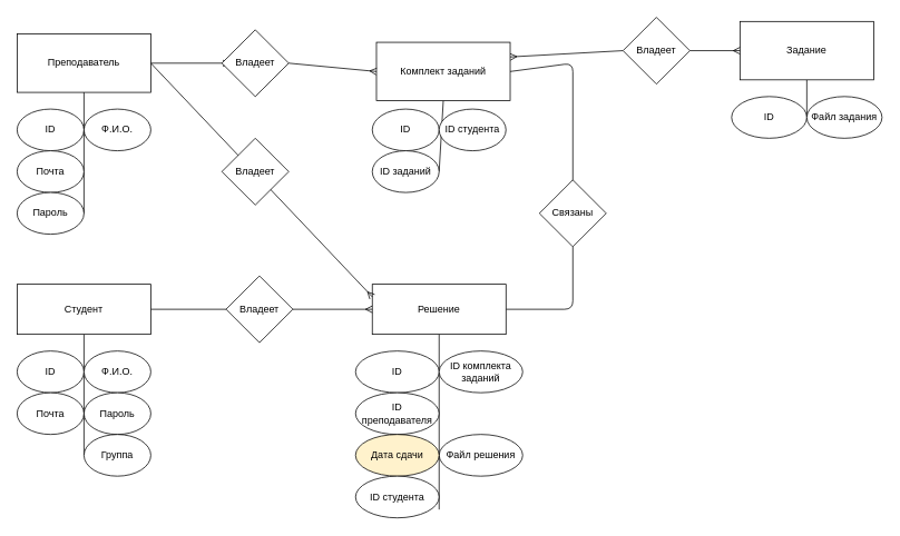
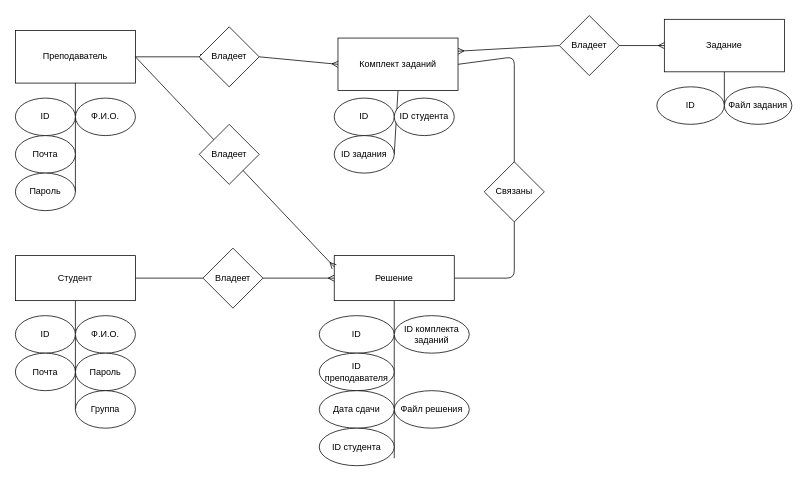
  <mxCell id="0" />
  <mxCell id="1" parent="0" />
  <mxCell id="2" style="edgeStyle=none;html=1;exitX=0.5;exitY=1;exitDx=0;exitDy=0;entryX=1;entryY=0.5;entryDx=0;entryDy=0;endArrow=none;endFill=0;" parent="1" source="4" target="8" edge="1"><mxGeometry relative="1" as="geometry"><mxPoint x="100" y="310" as="targetPoint" /></mxGeometry></mxCell>
  <mxCell id="3" style="edgeStyle=none;html=1;exitX=1;exitY=0.5;exitDx=0;exitDy=0;" parent="1" source="4" edge="1"><mxGeometry relative="1" as="geometry"><mxPoint x="275" y="75" as="targetPoint" /></mxGeometry></mxCell>
  <mxCell id="4" value="Преподаватель" style="rounded=0;whiteSpace=wrap;html=1;" parent="1" vertex="1"><mxGeometry x="20" y="40" width="160" height="70" as="geometry" /></mxCell>
  <mxCell id="5" value="Ф.И.О." style="ellipse;whiteSpace=wrap;html=1;" parent="1" vertex="1"><mxGeometry x="100" y="130" width="80" height="50" as="geometry" /></mxCell>
  <mxCell id="6" value="ID" style="ellipse;whiteSpace=wrap;html=1;" parent="1" vertex="1"><mxGeometry x="20" y="130" width="80" height="50" as="geometry" /></mxCell>
  <mxCell id="7" value="Почта" style="ellipse;whiteSpace=wrap;html=1;" parent="1" vertex="1"><mxGeometry x="20" y="180" width="80" height="50" as="geometry" /></mxCell>
  <mxCell id="8" value="Пароль" style="ellipse;whiteSpace=wrap;html=1;" parent="1" vertex="1"><mxGeometry x="20" y="230" width="80" height="50" as="geometry" /></mxCell>
  <mxCell id="9" style="edgeStyle=none;html=1;exitX=0.5;exitY=1;exitDx=0;exitDy=0;endArrow=none;endFill=0;entryX=0;entryY=0.5;entryDx=0;entryDy=0;" parent="1" source="10" target="12" edge="1"><mxGeometry relative="1" as="geometry"><mxPoint x="965" y="195" as="targetPoint" /></mxGeometry></mxCell>
  <mxCell id="10" value="Задание" style="rounded=0;whiteSpace=wrap;html=1;" parent="1" vertex="1"><mxGeometry x="885" y="25" width="160" height="70" as="geometry" /></mxCell>
  <mxCell id="11" value="ID" style="ellipse;whiteSpace=wrap;html=1;" parent="1" vertex="1"><mxGeometry x="875" y="115" width="90" height="50" as="geometry" /></mxCell>
  <mxCell id="12" value="Файл задания" style="ellipse;whiteSpace=wrap;html=1;" parent="1" vertex="1"><mxGeometry x="965" y="115" width="90" height="50" as="geometry" /></mxCell>
  <mxCell id="13" style="edgeStyle=none;html=1;exitX=0.5;exitY=1;exitDx=0;exitDy=0;entryX=0;entryY=0.5;entryDx=0;entryDy=0;endArrow=none;endFill=0;" parent="1" source="15" target="20" edge="1"><mxGeometry relative="1" as="geometry"><mxPoint x="100" y="610" as="targetPoint" /></mxGeometry></mxCell>
  <mxCell id="14" style="edgeStyle=none;html=1;exitX=1;exitY=0.5;exitDx=0;exitDy=0;entryX=0;entryY=0.5;entryDx=0;entryDy=0;startArrow=none;startFill=0;endArrow=none;endFill=0;" parent="1" source="15" target="41" edge="1"><mxGeometry relative="1" as="geometry" /></mxCell>
  <mxCell id="15" value="Студент" style="rounded=0;whiteSpace=wrap;html=1;" parent="1" vertex="1"><mxGeometry x="20" y="340" width="160" height="60" as="geometry" /></mxCell>
  <mxCell id="16" value="ID" style="ellipse;whiteSpace=wrap;html=1;" parent="1" vertex="1"><mxGeometry x="20" y="420" width="80" height="50" as="geometry" /></mxCell>
  <mxCell id="17" value="Ф.И.О." style="ellipse;whiteSpace=wrap;html=1;" parent="1" vertex="1"><mxGeometry x="100" y="420" width="80" height="50" as="geometry" /></mxCell>
  <mxCell id="18" value="Пароль" style="ellipse;whiteSpace=wrap;html=1;" parent="1" vertex="1"><mxGeometry x="100" y="470" width="80" height="50" as="geometry" /></mxCell>
  <mxCell id="19" value="Почта" style="ellipse;whiteSpace=wrap;html=1;" parent="1" vertex="1"><mxGeometry x="20" y="470" width="80" height="50" as="geometry" /></mxCell>
  <mxCell id="20" value="Группа" style="ellipse;whiteSpace=wrap;html=1;" parent="1" vertex="1"><mxGeometry x="100" y="520" width="80" height="50" as="geometry" /></mxCell>
  <mxCell id="21" style="edgeStyle=none;html=1;exitX=0.5;exitY=1;exitDx=0;exitDy=0;entryX=1;entryY=0.5;entryDx=0;entryDy=0;endArrow=none;endFill=0;" parent="1" source="24" target="27" edge="1"><mxGeometry relative="1" as="geometry"><mxPoint x="524.714" y="260" as="targetPoint" /></mxGeometry></mxCell>
  <mxCell id="22" style="edgeStyle=none;html=1;exitX=1;exitY=0.25;exitDx=0;exitDy=0;entryX=0;entryY=0.5;entryDx=0;entryDy=0;endArrow=none;endFill=0;startArrow=ERmany;startFill=0;" parent="1" source="24" target="31" edge="1"><mxGeometry relative="1" as="geometry" /></mxCell>
  <mxCell id="23" style="edgeStyle=none;html=1;exitX=1;exitY=0.5;exitDx=0;exitDy=0;endArrow=none;endFill=0;" parent="1" source="24" edge="1"><mxGeometry relative="1" as="geometry"><mxPoint x="685" y="220" as="targetPoint" /><Array as="points"><mxPoint x="685" y="75" /></Array></mxGeometry></mxCell>
  <mxCell id="24" value="Комплект заданий" style="rounded=0;whiteSpace=wrap;html=1;" parent="1" vertex="1"><mxGeometry x="450" y="50" width="160" height="70" as="geometry" /></mxCell>
  <mxCell id="25" value="ID" style="ellipse;whiteSpace=wrap;html=1;" parent="1" vertex="1"><mxGeometry x="445" y="130" width="80" height="50" as="geometry" /></mxCell>
  <mxCell id="26" value="ID студента" style="ellipse;whiteSpace=wrap;html=1;" parent="1" vertex="1"><mxGeometry x="525" y="130" width="80" height="50" as="geometry" /></mxCell>
- <mxCell id="27" value="ID заданий" style="ellipse;whiteSpace=wrap;html=1;" parent="1" vertex="1"><mxGeometry x="445" y="180" width="80" height="50" as="geometry" /></mxCell>
+ <mxCell id="27" value="ID задания" style="ellipse;whiteSpace=wrap;html=1;" parent="1" vertex="1"><mxGeometry x="445" y="180" width="80" height="50" as="geometry" /></mxCell>
  <mxCell id="28" style="edgeStyle=none;html=1;exitX=1;exitY=0.5;exitDx=0;exitDy=0;entryX=0;entryY=0.5;entryDx=0;entryDy=0;endArrow=ERmany;endFill=0;" parent="1" source="29" target="24" edge="1"><mxGeometry relative="1" as="geometry" /></mxCell>
  <mxCell id="29" value="Владеет" style="rhombus;whiteSpace=wrap;html=1;" parent="1" vertex="1"><mxGeometry x="265" y="35" width="80" height="80" as="geometry" /></mxCell>
  <mxCell id="30" style="edgeStyle=none;html=1;exitX=1;exitY=0.5;exitDx=0;exitDy=0;entryX=0;entryY=0.5;entryDx=0;entryDy=0;endArrow=ERmany;endFill=0;startArrow=none;startFill=0;" parent="1" source="31" target="10" edge="1"><mxGeometry relative="1" as="geometry" /></mxCell>
  <mxCell id="31" value="Владеет" style="rhombus;whiteSpace=wrap;html=1;" parent="1" vertex="1"><mxGeometry x="745" y="20" width="80" height="80" as="geometry" /></mxCell>
  <mxCell id="32" style="edgeStyle=none;html=1;exitX=0.5;exitY=1;exitDx=0;exitDy=0;startArrow=none;startFill=0;endArrow=none;endFill=0;" parent="1" source="34" edge="1"><mxGeometry relative="1" as="geometry"><mxPoint x="525" y="610" as="targetPoint" /></mxGeometry></mxCell>
  <mxCell id="33" style="edgeStyle=none;html=1;exitX=1;exitY=0.5;exitDx=0;exitDy=0;entryX=0.5;entryY=1;entryDx=0;entryDy=0;endArrow=none;endFill=0;" parent="1" source="34" target="43" edge="1"><mxGeometry relative="1" as="geometry"><Array as="points"><mxPoint x="685" y="370" /></Array></mxGeometry></mxCell>
  <mxCell id="34" value="Решение" style="rounded=0;whiteSpace=wrap;html=1;" parent="1" vertex="1"><mxGeometry x="445" y="340" width="160" height="60" as="geometry" /></mxCell>
  <mxCell id="35" value="Файл решения" style="ellipse;whiteSpace=wrap;html=1;" parent="1" vertex="1"><mxGeometry x="525" y="520" width="100" height="50" as="geometry" /></mxCell>
  <mxCell id="36" value="ID" style="ellipse;whiteSpace=wrap;html=1;" parent="1" vertex="1"><mxGeometry x="425" y="420" width="100" height="50" as="geometry" /></mxCell>
  <mxCell id="37" value="ID комплекта заданий" style="ellipse;whiteSpace=wrap;html=1;" parent="1" vertex="1"><mxGeometry x="525" y="420" width="100" height="50" as="geometry" /></mxCell>
  <mxCell id="38" value="ID преподавателя" style="ellipse;whiteSpace=wrap;html=1;" parent="1" vertex="1"><mxGeometry x="425" y="470" width="100" height="50" as="geometry" /></mxCell>
- <mxCell id="39" value="Дата сдачи" style="ellipse;whiteSpace=wrap;html=1;fillColor=#fff2cc;" parent="1" vertex="1"><mxGeometry x="425" y="520" width="100" height="50" as="geometry" /></mxCell>
+ <mxCell id="39" value="Дата сдачи" style="ellipse;whiteSpace=wrap;html=1;" parent="1" vertex="1"><mxGeometry x="425" y="520" width="100" height="50" as="geometry" /></mxCell>
  <mxCell id="40" style="edgeStyle=none;html=1;exitX=1;exitY=0.5;exitDx=0;exitDy=0;entryX=0;entryY=0.5;entryDx=0;entryDy=0;startArrow=none;startFill=0;endArrow=ERmany;endFill=0;" parent="1" source="41" target="34" edge="1"><mxGeometry relative="1" as="geometry" /></mxCell>
  <mxCell id="41" value="Владеет" style="rhombus;whiteSpace=wrap;html=1;" parent="1" vertex="1"><mxGeometry x="270" y="330" width="80" height="80" as="geometry" /></mxCell>
  <mxCell id="42" value="ID студента" style="ellipse;whiteSpace=wrap;html=1;" parent="1" vertex="1"><mxGeometry x="425" y="570" width="100" height="50" as="geometry" /></mxCell>
  <mxCell id="43" value="Связаны" style="rhombus;whiteSpace=wrap;html=1;" parent="1" vertex="1"><mxGeometry x="645" y="215" width="80" height="80" as="geometry" /></mxCell>
  <mxCell id="44" value="" style="edgeStyle=none;html=1;exitX=1;exitY=0.5;exitDx=0;exitDy=0;entryX=0;entryY=0.25;entryDx=0;entryDy=0;endArrow=ERmany;endFill=0;" parent="1" source="4" target="34" edge="1"><mxGeometry relative="1" as="geometry"><mxPoint x="180" y="75" as="sourcePoint" /><mxPoint x="445" y="355" as="targetPoint" /></mxGeometry></mxCell>
  <mxCell id="45" value="Владеет" style="rhombus;whiteSpace=wrap;html=1;" parent="1" vertex="1"><mxGeometry x="265" y="165" width="80" height="80" as="geometry" /></mxCell>
